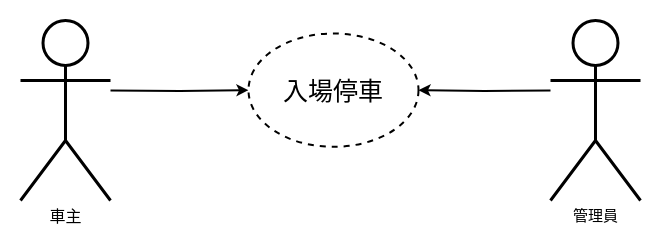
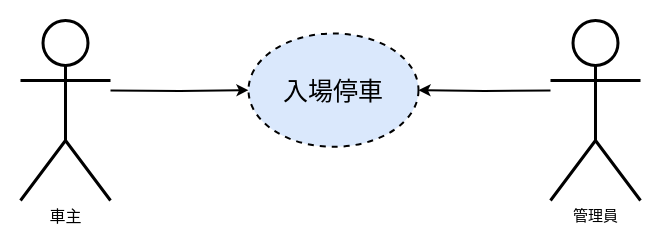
  <mxCell id="0" />
  <mxCell id="1" parent="0" />
  <mxCell id="2" style="edgeStyle=orthogonalEdgeStyle;rounded=0;orthogonalLoop=1;jettySize=auto;html=1;entryX=0;entryY=0.5;entryDx=0;entryDy=0;strokeWidth=2;" edge="1" parent="1" target="6"><mxGeometry relative="1" as="geometry"><mxPoint x="110" y="90" as="sourcePoint" /></mxGeometry></mxCell>
  <mxCell id="3" value="&lt;font style=&quot;font-size: 16px;&quot;&gt;車主&lt;/font&gt;" style="shape=umlActor;verticalLabelPosition=bottom;verticalAlign=top;html=1;outlineConnect=0;strokeWidth=3;" vertex="1" parent="1"><mxGeometry x="20" y="20" width="90" height="180" as="geometry" /></mxCell>
  <mxCell id="4" style="edgeStyle=orthogonalEdgeStyle;rounded=0;orthogonalLoop=1;jettySize=auto;html=1;entryX=1;entryY=0.5;entryDx=0;entryDy=0;strokeWidth=2;" edge="1" parent="1" target="6"><mxGeometry relative="1" as="geometry"><mxPoint x="550" y="90" as="sourcePoint" /></mxGeometry></mxCell>
  <mxCell id="5" value="&lt;font style=&quot;font-size: 15px;&quot;&gt;管理員&lt;/font&gt;" style="shape=umlActor;verticalLabelPosition=bottom;verticalAlign=top;html=1;outlineConnect=0;strokeWidth=3;" vertex="1" parent="1"><mxGeometry x="550" y="20" width="90" height="180" as="geometry" /></mxCell>
- <mxCell id="6" value="&lt;font style=&quot;font-size: 25px;&quot;&gt;入場停車&lt;/font&gt;" style="ellipse;whiteSpace=wrap;html=1;dashed=1;strokeWidth=2;" vertex="1" parent="1"><mxGeometry x="248" y="33" width="170" height="113.33" as="geometry" /></mxCell>
+ <mxCell id="6" value="&lt;font style=&quot;font-size: 25px;&quot;&gt;入場停車&lt;/font&gt;" style="ellipse;whiteSpace=wrap;html=1;dashed=1;strokeWidth=2;fillColor=#dae8fc;" vertex="1" parent="1"><mxGeometry x="248" y="33" width="170" height="113.33" as="geometry" /></mxCell>
